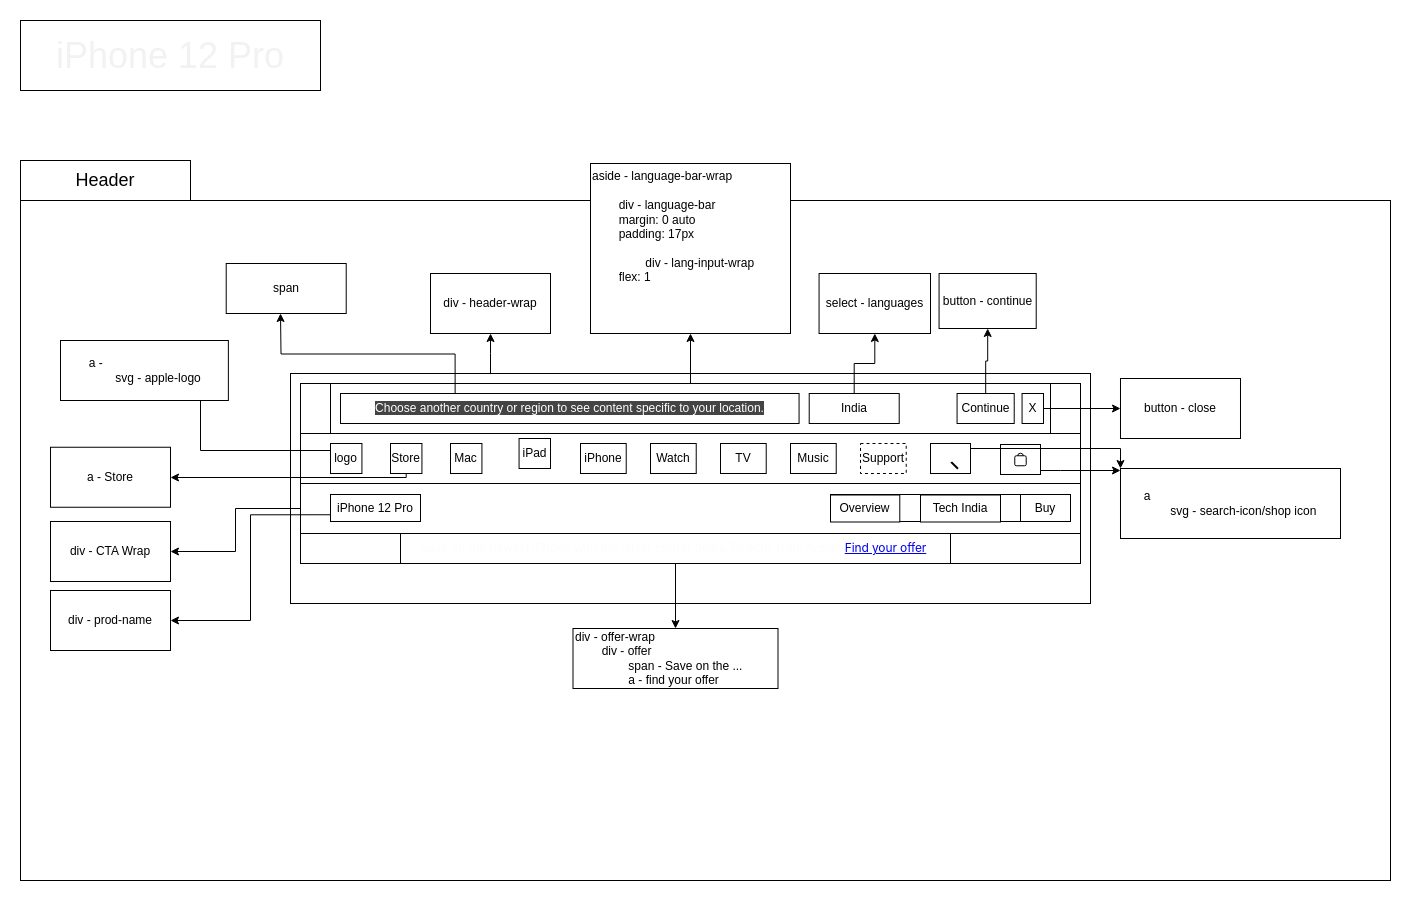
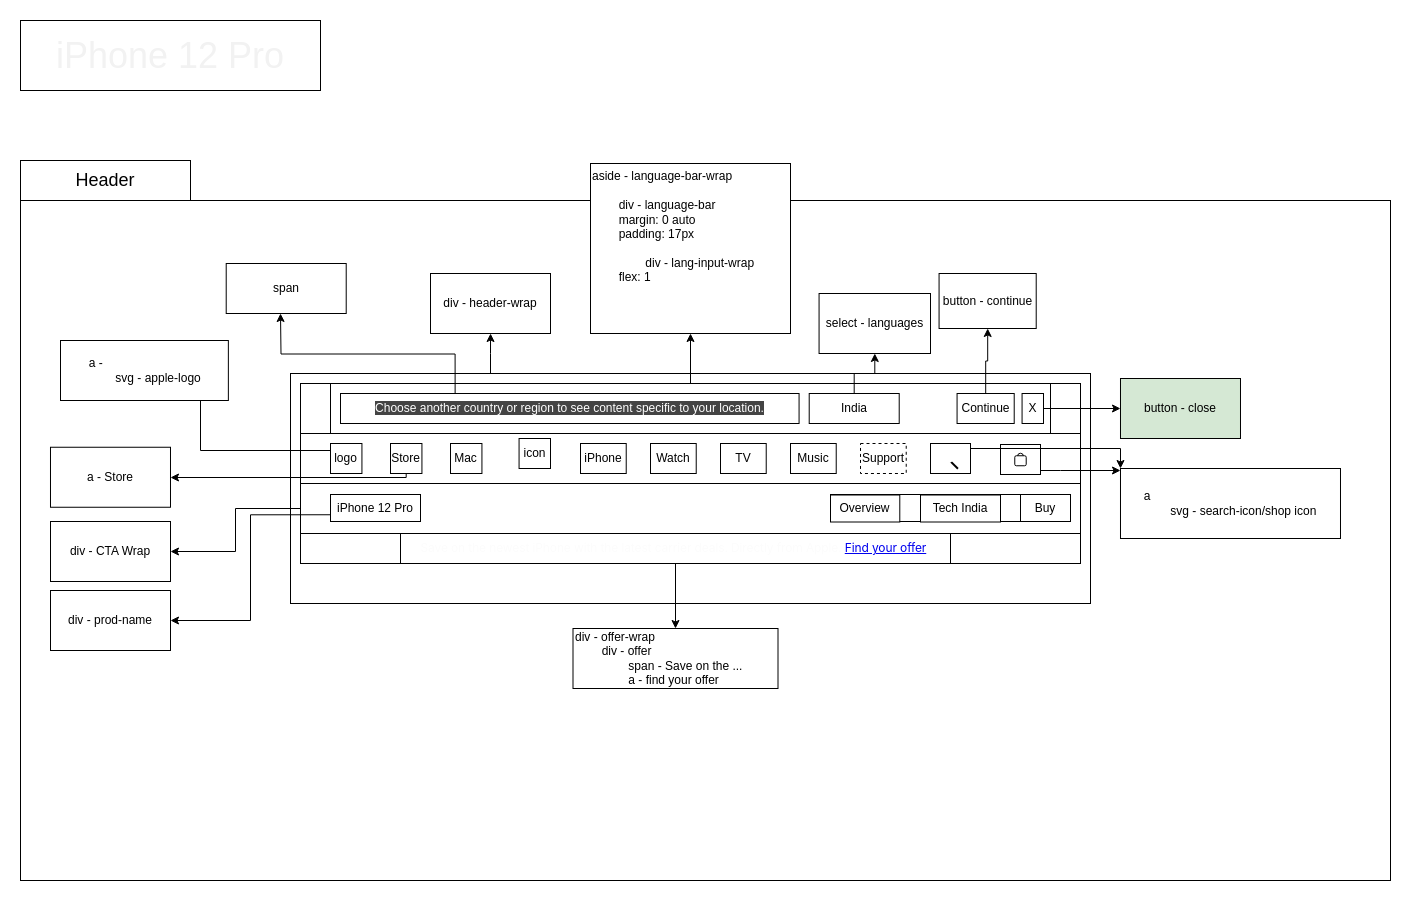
  <mxCell id="0" />
  <mxCell id="1" parent="0" />
  <mxCell id="2" value="" style="whiteSpace=wrap;html=1;" parent="1" vertex="1"><mxGeometry x="20" y="200" width="1370" height="680" as="geometry" /></mxCell>
  <mxCell id="3" value="&lt;font style=&quot;font-size: 36px&quot; color=&quot;#f2f2f2&quot;&gt;iPhone 12 Pro&lt;/font&gt;" style="rounded=0;whiteSpace=wrap;html=1;align=center;" parent="1" vertex="1"><mxGeometry x="20" y="20" width="300" height="70" as="geometry" /></mxCell>
  <mxCell id="4" value="&lt;font style=&quot;font-size: 18px&quot;&gt;Header&lt;/font&gt;" style="whiteSpace=wrap;html=1;" parent="1" vertex="1"><mxGeometry x="20" y="160" width="170" height="40" as="geometry" /></mxCell>
  <mxCell id="5" value="" style="group" parent="1" vertex="1" connectable="0"><mxGeometry x="110" y="263" width="1129.995" height="340" as="geometry" /></mxCell>
  <mxCell id="6" style="edgeStyle=orthogonalEdgeStyle;rounded=0;orthogonalLoop=1;jettySize=auto;html=1;exitX=0.25;exitY=0;exitDx=0;exitDy=0;" parent="5" source="7" edge="1"><mxGeometry relative="1" as="geometry"><mxPoint x="380.059" y="70" as="targetPoint" /></mxGeometry></mxCell>
  <mxCell id="7" value="" style="whiteSpace=wrap;html=1;" parent="5" vertex="1"><mxGeometry x="180" y="110" width="800" height="230" as="geometry" /></mxCell>
  <mxCell id="8" value="div - header-wrap" style="whiteSpace=wrap;html=1;" parent="5" vertex="1"><mxGeometry x="320" y="10" width="120" height="60" as="geometry" /></mxCell>
  <mxCell id="9" value="&lt;div&gt;&lt;span&gt;aside - language-bar-wrap&lt;/span&gt;&lt;/div&gt;&lt;div&gt;&lt;span&gt;&lt;br&gt;&lt;/span&gt;&lt;/div&gt;&lt;div&gt;&lt;span style=&quot;white-space: pre&quot;&gt;&#09;&lt;/span&gt;div - language-bar&lt;br&gt;&lt;/div&gt;&lt;div&gt;&lt;span&gt;&lt;span style=&quot;white-space: pre&quot;&gt;&#09;&lt;/span&gt;margin: 0 auto&lt;/span&gt;&lt;/div&gt;&lt;div&gt;&lt;span&gt;&lt;span style=&quot;white-space: pre&quot;&gt;&#09;&lt;/span&gt;padding: 17px&lt;br&gt;&lt;/span&gt;&lt;/div&gt;&lt;div&gt;&lt;span&gt;&lt;span style=&quot;white-space: pre&quot;&gt;&#09;&lt;/span&gt;&lt;span style=&quot;white-space: pre&quot;&gt;&#09;&lt;/span&gt;&lt;br&gt;&lt;/span&gt;&lt;/div&gt;&lt;div&gt;&lt;span style=&quot;white-space: pre&quot;&gt;&#09;&lt;/span&gt;&lt;span style=&quot;white-space: pre&quot;&gt;&#09;&lt;/span&gt;div - lang-input-wrap&lt;br&gt;&lt;/div&gt;&lt;div&gt;&lt;span style=&quot;white-space: pre&quot;&gt;&#09;&lt;/span&gt;flex: 1&lt;/div&gt;&lt;div&gt;&lt;br&gt;&lt;/div&gt;&lt;div&gt;&lt;span style=&quot;white-space: pre&quot;&gt;&#09;&lt;/span&gt;&lt;span style=&quot;white-space: pre&quot;&gt;&#09;&lt;/span&gt;&lt;br&gt;&lt;/div&gt;&lt;div&gt;&lt;span&gt;&lt;span style=&quot;white-space: pre&quot;&gt;&#09;&lt;/span&gt;&lt;br&gt;&lt;/span&gt;&lt;/div&gt;" style="whiteSpace=wrap;html=1;align=left;" parent="5" vertex="1"><mxGeometry x="480" y="-100" width="200" height="170" as="geometry" /></mxCell>
  <mxCell id="10" value="" style="whiteSpace=wrap;html=1;" parent="5" vertex="1"><mxGeometry x="190" y="170" width="780" height="50" as="geometry" /></mxCell>
  <mxCell id="11" value="" style="whiteSpace=wrap;html=1;" parent="5" vertex="1"><mxGeometry x="190" y="120" width="780" height="50" as="geometry" /></mxCell>
  <mxCell id="12" value="" style="edgeStyle=orthogonalEdgeStyle;rounded=0;orthogonalLoop=1;jettySize=auto;html=1;" parent="5" source="11" target="9" edge="1"><mxGeometry relative="1" as="geometry" /></mxCell>
- <mxCell id="13" value="select - languages" style="whiteSpace=wrap;html=1;" parent="5" vertex="1"><mxGeometry x="708.57" y="10" width="111.43" height="60" as="geometry" /></mxCell>
+ <mxCell id="13" value="select - languages" style="whiteSpace=wrap;html=1;" parent="5" vertex="1"><mxGeometry x="708.57" y="30" width="111.43" height="60" as="geometry" /></mxCell>
  <mxCell id="14" value="" style="group" parent="5" vertex="1" connectable="0"><mxGeometry x="220" y="120" width="720" height="50" as="geometry" /></mxCell>
  <mxCell id="15" value="" style="whiteSpace=wrap;html=1;" parent="14" vertex="1"><mxGeometry width="720" height="50" as="geometry" /></mxCell>
  <mxCell id="16" value="&lt;span style=&quot;color: rgb(255 , 255 , 255) ; font-family: &amp;#34;sf pro text&amp;#34; , &amp;#34;myriad set pro&amp;#34; , , , &amp;#34;blinkmacsystemfont&amp;#34; , &amp;#34;segoe ui&amp;#34; , &amp;#34;sf pro icons&amp;#34; , &amp;#34;apple legacy icons&amp;#34; , &amp;#34;helvetica neue&amp;#34; , &amp;#34;helvetica&amp;#34; , &amp;#34;arial&amp;#34; , sans-serif ; text-align: left ; background-color: rgb(68 , 68 , 68)&quot;&gt;Choose another country or region to see content specific to your location.&lt;/span&gt;" style="whiteSpace=wrap;html=1;" parent="14" vertex="1"><mxGeometry x="10" y="10" width="458.57" height="30" as="geometry" /></mxCell>
  <mxCell id="17" value="India" style="whiteSpace=wrap;html=1;" parent="14" vertex="1"><mxGeometry x="478.71" y="10" width="90" height="30" as="geometry" /></mxCell>
  <mxCell id="18" value="Continue" style="whiteSpace=wrap;html=1;" parent="14" vertex="1"><mxGeometry x="626.57" y="10" width="57.14" height="30" as="geometry" /></mxCell>
  <mxCell id="19" value="X" style="whiteSpace=wrap;html=1;" parent="14" vertex="1"><mxGeometry x="691.57" y="10" width="21.43" height="30" as="geometry" /></mxCell>
  <mxCell id="20" value="" style="edgeStyle=orthogonalEdgeStyle;rounded=0;orthogonalLoop=1;jettySize=auto;html=1;" parent="5" source="17" target="13" edge="1"><mxGeometry relative="1" as="geometry" /></mxCell>
  <mxCell id="21" value="button - continue" style="whiteSpace=wrap;html=1;" parent="5" vertex="1"><mxGeometry x="828.57" y="10" width="97.14" height="55" as="geometry" /></mxCell>
  <mxCell id="22" value="" style="edgeStyle=orthogonalEdgeStyle;rounded=0;orthogonalLoop=1;jettySize=auto;html=1;" parent="5" source="18" target="21" edge="1"><mxGeometry relative="1" as="geometry" /></mxCell>
- <mxCell id="23" value="button - close" style="whiteSpace=wrap;html=1;" parent="5" vertex="1"><mxGeometry x="1009.995" y="115" width="120" height="60" as="geometry" /></mxCell>
+ <mxCell id="23" value="button - close" style="whiteSpace=wrap;html=1;fillColor=#d5e8d4;" parent="5" vertex="1"><mxGeometry x="1009.995" y="115" width="120" height="60" as="geometry" /></mxCell>
  <mxCell id="24" value="" style="edgeStyle=orthogonalEdgeStyle;rounded=0;orthogonalLoop=1;jettySize=auto;html=1;" parent="5" source="19" target="23" edge="1"><mxGeometry relative="1" as="geometry" /></mxCell>
  <mxCell id="25" value="logo" style="whiteSpace=wrap;html=1;" parent="5" vertex="1"><mxGeometry x="220" y="180" width="31.43" height="30" as="geometry" /></mxCell>
  <mxCell id="26" value="&lt;div&gt;&lt;span style=&quot;white-space: pre&quot;&gt;&#09;&lt;/span&gt;&lt;span&gt;a -&lt;/span&gt;&lt;br&gt;&lt;/div&gt;&lt;div&gt;&lt;span&gt;&lt;span style=&quot;white-space: pre&quot;&gt;&#09;&lt;span style=&quot;white-space: pre&quot;&gt;&#09;&lt;/span&gt;s&lt;/span&gt;vg&amp;nbsp;- apple-logo&lt;/span&gt;&lt;/div&gt;" style="whiteSpace=wrap;html=1;align=left;" parent="5" vertex="1"><mxGeometry x="-50" y="77" width="167.86" height="60" as="geometry" /></mxCell>
  <mxCell id="27" value="" style="edgeStyle=orthogonalEdgeStyle;rounded=0;orthogonalLoop=1;jettySize=auto;html=1;endArrow=none;" parent="5" source="25" target="26" edge="1"><mxGeometry relative="1" as="geometry"><Array as="points"><mxPoint x="90" y="187" /></Array></mxGeometry></mxCell>
  <mxCell id="28" value="Store" style="whiteSpace=wrap;html=1;" parent="5" vertex="1"><mxGeometry x="280" y="180" width="31.43" height="30" as="geometry" /></mxCell>
  <mxCell id="29" value="Mac" style="whiteSpace=wrap;html=1;" parent="5" vertex="1"><mxGeometry x="340" y="180" width="31.43" height="30" as="geometry" /></mxCell>
- <mxCell id="30" value="iPad" style="whiteSpace=wrap;html=1;" parent="5" vertex="1"><mxGeometry x="408.57" y="175" width="31.43" height="30" as="geometry" /></mxCell>
+ <mxCell id="30" value="icon" style="whiteSpace=wrap;html=1;" parent="5" vertex="1"><mxGeometry x="408.57" y="175" width="31.43" height="30" as="geometry" /></mxCell>
  <mxCell id="31" value="iPhone" style="whiteSpace=wrap;html=1;" parent="5" vertex="1"><mxGeometry x="470" y="180" width="45.72" height="30" as="geometry" /></mxCell>
  <mxCell id="32" value="Watch" style="whiteSpace=wrap;html=1;" parent="5" vertex="1"><mxGeometry x="540" y="180" width="45.72" height="30" as="geometry" /></mxCell>
  <mxCell id="33" value="TV" style="whiteSpace=wrap;html=1;" parent="5" vertex="1"><mxGeometry x="610" y="180" width="45.72" height="30" as="geometry" /></mxCell>
  <mxCell id="34" value="Music" style="whiteSpace=wrap;html=1;" parent="5" vertex="1"><mxGeometry x="680" y="180" width="45.72" height="30" as="geometry" /></mxCell>
  <mxCell id="35" value="Support" style="whiteSpace=wrap;html=1;dashed=1;" parent="5" vertex="1"><mxGeometry x="750" y="180" width="45.72" height="30" as="geometry" /></mxCell>
  <mxCell id="36" value="" style="whiteSpace=wrap;html=1;" parent="5" vertex="1"><mxGeometry x="890" y="181" width="40" height="30" as="geometry" /></mxCell>
  <mxCell id="37" value="" style="group" parent="5" vertex="1" connectable="0"><mxGeometry x="904.28" y="189.75" width="11.43" height="12.5" as="geometry" /></mxCell>
  <mxCell id="38" value="" style="group" parent="37" vertex="1" connectable="0"><mxGeometry width="11.43" height="12.5" as="geometry" /></mxCell>
  <mxCell id="39" value="" style="rounded=1;whiteSpace=wrap;html=1;arcSize=50;" parent="38" vertex="1"><mxGeometry x="2.86" width="5.72" height="10" as="geometry" /></mxCell>
  <mxCell id="40" value="" style="rounded=1;whiteSpace=wrap;html=1;" parent="38" vertex="1"><mxGeometry y="2.5" width="11.43" height="10" as="geometry" /></mxCell>
  <mxCell id="41" value="" style="whiteSpace=wrap;html=1;" parent="5" vertex="1"><mxGeometry x="820" y="180" width="40" height="30" as="geometry" /></mxCell>
  <mxCell id="42" value="" style="group" parent="5" vertex="1" connectable="0"><mxGeometry x="830" y="185" width="20" height="25" as="geometry" /></mxCell>
  <mxCell id="43" value="" style="line;strokeWidth=2;html=1;fillColor=#FFFFFF;rotation=45;direction=west;" parent="42" vertex="1"><mxGeometry x="3.631" y="10.033" width="16.17" height="9.121" as="geometry" /></mxCell>
  <mxCell id="44" value="" style="ellipse;shape=doubleEllipse;whiteSpace=wrap;html=1;aspect=fixed;strokeColor=none;fillColor=#FFFFFF;" parent="42" vertex="1"><mxGeometry width="14.522" height="14.522" as="geometry" /></mxCell>
  <mxCell id="45" value="a - Store" style="whiteSpace=wrap;html=1;" parent="5" vertex="1"><mxGeometry x="-60.005" y="183.75" width="120" height="60" as="geometry" /></mxCell>
  <mxCell id="46" value="" style="edgeStyle=orthogonalEdgeStyle;rounded=0;orthogonalLoop=1;jettySize=auto;html=1;" parent="5" source="28" target="45" edge="1"><mxGeometry relative="1" as="geometry"><Array as="points"><mxPoint x="296" y="214" /></Array></mxGeometry></mxCell>
  <mxCell id="47" style="edgeStyle=orthogonalEdgeStyle;rounded=0;orthogonalLoop=1;jettySize=auto;html=1;exitX=0.25;exitY=0;exitDx=0;exitDy=0;" parent="5" source="16" edge="1"><mxGeometry relative="1" as="geometry"><mxPoint x="170" y="50" as="targetPoint" /></mxGeometry></mxCell>
  <mxCell id="48" value="span" style="whiteSpace=wrap;html=1;" parent="5" vertex="1"><mxGeometry x="115.71" width="120" height="50" as="geometry" /></mxCell>
  <mxCell id="49" value="" style="whiteSpace=wrap;html=1;" vertex="1" parent="5"><mxGeometry x="190" y="220" width="780" height="50" as="geometry" /></mxCell>
  <mxCell id="50" value="" style="whiteSpace=wrap;html=1;" vertex="1" parent="5"><mxGeometry x="190" y="270" width="780" height="30" as="geometry" /></mxCell>
  <mxCell id="51" value="&lt;font color=&quot;#fcfcfc&quot;&gt;&lt;span style=&quot;font-family: &amp;#34;sf pro text&amp;#34; , &amp;#34;sf pro icons&amp;#34; , &amp;#34;helvetica neue&amp;#34; , &amp;#34;helvetica&amp;#34; , &amp;#34;arial&amp;#34; , sans-serif ; letter-spacing: -0.12px&quot;&gt;Save on the newest iPhone with the latest carrier deals. Directly from Apple.&amp;nbsp;&lt;/span&gt;&lt;a class=&quot;ribbon-link more&quot; href=&quot;https://www.apple.com/us/shop/goto/buy_iphone/carrier_offers&quot; style=&quot;letter-spacing: -0.12px ; animation: 1s cubic-bezier(0.42 , 0 , 0.58 , 1) 1.8s 1 normal forwards running ; font-family: &amp;#34;sf pro text&amp;#34; , &amp;#34;sf pro icons&amp;#34; , &amp;#34;helvetica neue&amp;#34; , &amp;#34;helvetica&amp;#34; , &amp;#34;arial&amp;#34; , sans-serif&quot;&gt;Find your offer&lt;/a&gt;&lt;span style=&quot;font-family: &amp;#34;sf pro text&amp;#34; , &amp;#34;sf pro icons&amp;#34; , &amp;#34;helvetica neue&amp;#34; , &amp;#34;helvetica&amp;#34; , &amp;#34;arial&amp;#34; , sans-serif ; letter-spacing: -0.12px&quot;&gt;&amp;nbsp;&lt;/span&gt;&lt;/font&gt;" style="whiteSpace=wrap;html=1;" vertex="1" parent="5"><mxGeometry x="290" y="270" width="550" height="30" as="geometry" /></mxCell>
  <mxCell id="52" value="" style="whiteSpace=wrap;html=1;" vertex="1" parent="5"><mxGeometry x="720" y="231" width="240" height="27" as="geometry" /></mxCell>
  <mxCell id="53" value="Tech India" style="whiteSpace=wrap;html=1;" vertex="1" parent="5"><mxGeometry x="810" y="231.5" width="80" height="27" as="geometry" /></mxCell>
  <mxCell id="54" value="Overview" style="whiteSpace=wrap;html=1;" vertex="1" parent="5"><mxGeometry x="720" y="231.5" width="69.29" height="27" as="geometry" /></mxCell>
  <mxCell id="55" value="&lt;div style=&quot;text-align: left&quot;&gt;&lt;span&gt;a&lt;/span&gt;&lt;/div&gt;&lt;span style=&quot;white-space: pre&quot;&gt;&lt;div style=&quot;text-align: left&quot;&gt;&lt;span&gt;&#09;&lt;/span&gt;&lt;span style=&quot;white-space: normal&quot;&gt;svg - search-icon/shop icon&lt;/span&gt;&lt;/div&gt;&lt;/span&gt;" style="whiteSpace=wrap;html=1;" parent="1" vertex="1"><mxGeometry x="1119.99" y="468" width="220" height="70" as="geometry" /></mxCell>
  <mxCell id="56" style="edgeStyle=orthogonalEdgeStyle;rounded=0;orthogonalLoop=1;jettySize=auto;html=1;exitX=0;exitY=0.75;exitDx=0;exitDy=0;entryX=1;entryY=0.5;entryDx=0;entryDy=0;" edge="1" parent="1" source="57" target="61"><mxGeometry relative="1" as="geometry" /></mxCell>
  <mxCell id="57" value="iPhone 12 Pro" style="whiteSpace=wrap;html=1;" vertex="1" parent="1"><mxGeometry x="330" y="494" width="90" height="27" as="geometry" /></mxCell>
  <mxCell id="58" value="Buy" style="whiteSpace=wrap;html=1;" vertex="1" parent="1"><mxGeometry x="1020" y="494" width="50" height="27" as="geometry" /></mxCell>
  <mxCell id="59" value="div - CTA Wrap" style="whiteSpace=wrap;html=1;" vertex="1" parent="1"><mxGeometry x="50" y="521" width="120" height="60" as="geometry" /></mxCell>
  <mxCell id="60" value="" style="edgeStyle=orthogonalEdgeStyle;rounded=0;orthogonalLoop=1;jettySize=auto;html=1;" edge="1" parent="1" source="49" target="59"><mxGeometry relative="1" as="geometry" /></mxCell>
  <mxCell id="61" value="div - prod-name" style="whiteSpace=wrap;html=1;" vertex="1" parent="1"><mxGeometry x="50" y="590" width="120" height="60" as="geometry" /></mxCell>
  <mxCell id="62" style="edgeStyle=orthogonalEdgeStyle;rounded=0;orthogonalLoop=1;jettySize=auto;html=1;entryX=0;entryY=0;entryDx=0;entryDy=0;" edge="1" parent="1" source="41" target="55"><mxGeometry relative="1" as="geometry"><Array as="points"><mxPoint x="1120" y="448" /></Array></mxGeometry></mxCell>
  <mxCell id="63" style="edgeStyle=orthogonalEdgeStyle;rounded=0;orthogonalLoop=1;jettySize=auto;html=1;" edge="1" parent="1" source="36"><mxGeometry relative="1" as="geometry"><mxPoint x="1120" y="470" as="targetPoint" /><Array as="points"><mxPoint x="1060" y="470" /><mxPoint x="1060" y="470" /></Array></mxGeometry></mxCell>
  <mxCell id="64" value="&lt;div&gt;&lt;span&gt;div - offer-wrap&lt;/span&gt;&lt;/div&gt;&lt;span style=&quot;white-space: pre&quot;&gt;&lt;span style=&quot;white-space: pre&quot;&gt;&#09;&lt;/span&gt;div - offer&lt;br&gt;&lt;span style=&quot;white-space: pre&quot;&gt;&#09;&lt;/span&gt;&lt;span style=&quot;white-space: pre&quot;&gt;&#09;&lt;/span&gt;span - Save on the ...&lt;br&gt;&lt;span style=&quot;white-space: pre&quot;&gt;&#09;&lt;/span&gt;&lt;span style=&quot;white-space: pre&quot;&gt;&#09;&lt;/span&gt;a - find your offer&lt;br&gt;&lt;/span&gt;" style="whiteSpace=wrap;html=1;align=left;" vertex="1" parent="1"><mxGeometry x="572.5" y="628" width="205" height="60" as="geometry" /></mxCell>
  <mxCell id="65" value="" style="edgeStyle=orthogonalEdgeStyle;rounded=0;orthogonalLoop=1;jettySize=auto;html=1;" edge="1" parent="1" source="51" target="64"><mxGeometry relative="1" as="geometry" /></mxCell>
